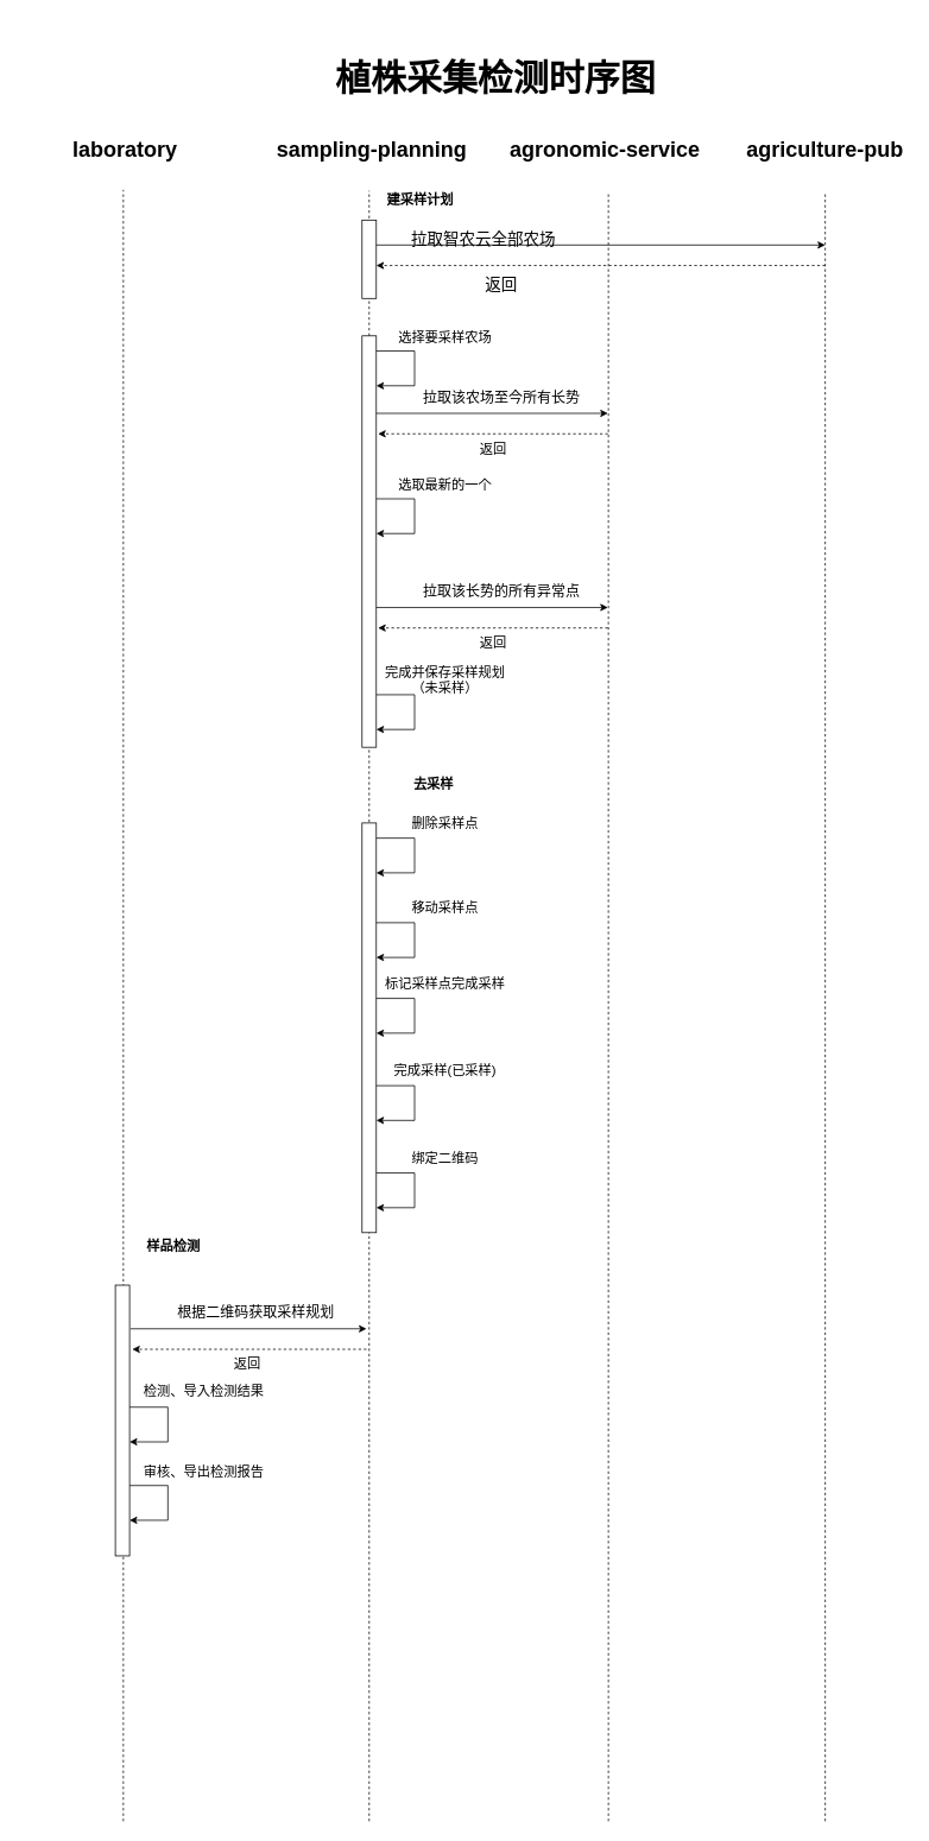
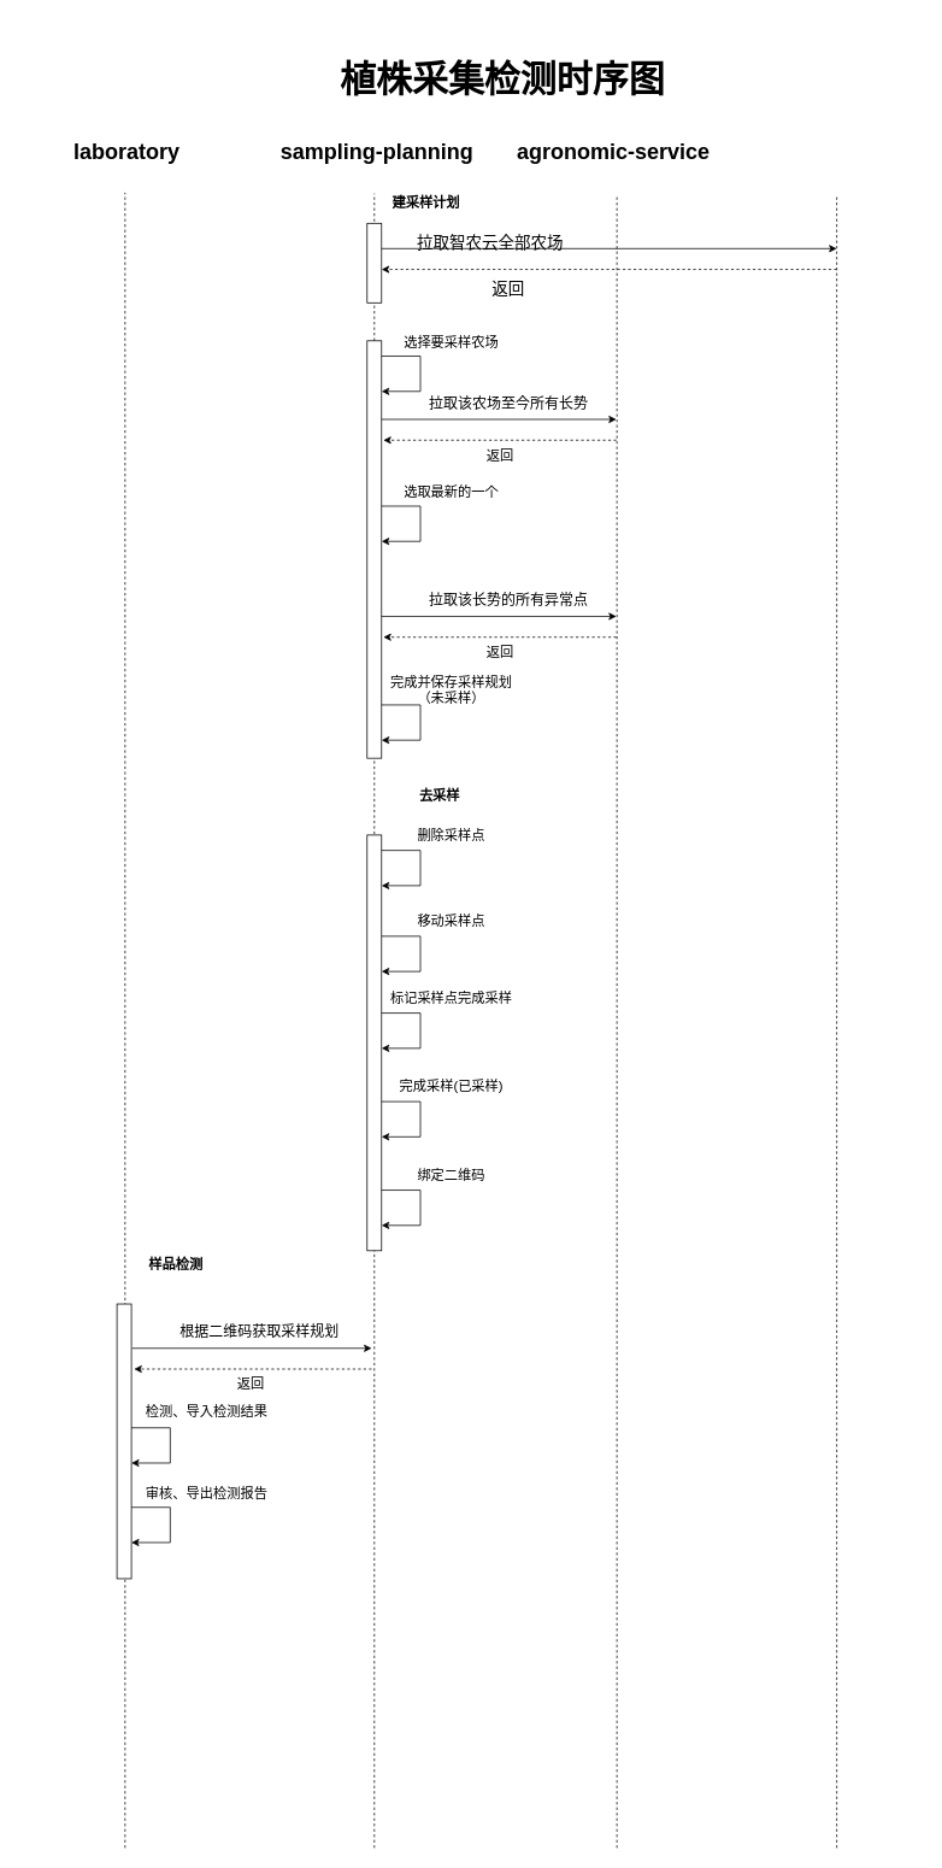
  <mxCell id="0" />
  <mxCell id="1" parent="0" />
  <mxCell id="2" value="" style="endArrow=none;dashed=1;html=1;rounded=0;" edge="1" parent="1"><mxGeometry width="50" height="50" relative="1" as="geometry"><mxPoint x="414" y="2044" as="sourcePoint" /><mxPoint x="414" y="213" as="targetPoint" /></mxGeometry></mxCell>
  <mxCell id="3" value="" style="endArrow=none;dashed=1;html=1;rounded=0;" edge="1" parent="1"><mxGeometry width="50" height="50" relative="1" as="geometry"><mxPoint x="682.58" y="2044" as="sourcePoint" /><mxPoint x="682.58" y="215" as="targetPoint" /></mxGeometry></mxCell>
  <mxCell id="4" value="&lt;font style=&quot;font-size: 24px;&quot;&gt;sampling-planning&lt;/font&gt;" style="text;html=1;align=center;verticalAlign=middle;whiteSpace=wrap;rounded=0;fontStyle=1;fontSize=29;" vertex="1" parent="1"><mxGeometry x="297" y="151" width="240" height="30" as="geometry" /></mxCell>
  <mxCell id="5" value="&lt;font style=&quot;font-size: 24px;&quot;&gt;agronomic-service&lt;/font&gt;" style="text;html=1;align=center;verticalAlign=middle;whiteSpace=wrap;rounded=0;fontStyle=1;fontSize=29;" vertex="1" parent="1"><mxGeometry x="569" y="151" width="220" height="30" as="geometry" /></mxCell>
  <mxCell id="6" value="" style="endArrow=none;dashed=1;html=1;rounded=0;" edge="1" parent="1"><mxGeometry width="50" height="50" relative="1" as="geometry"><mxPoint x="926" y="2044" as="sourcePoint" /><mxPoint x="926" y="215" as="targetPoint" /></mxGeometry></mxCell>
- <mxCell id="7" value="&lt;font style=&quot;font-size: 24px;&quot;&gt;agriculture-pub&lt;/font&gt;" style="text;html=1;align=center;verticalAlign=middle;whiteSpace=wrap;rounded=0;fontStyle=1;fontSize=29;" vertex="1" parent="1"><mxGeometry x="831" y="151" width="190" height="30" as="geometry" /></mxCell>
  <mxCell id="8" value="" style="endArrow=classic;html=1;rounded=0;" edge="1" parent="1"><mxGeometry width="50" height="50" relative="1" as="geometry"><mxPoint x="416" y="274" as="sourcePoint" /><mxPoint x="926" y="274" as="targetPoint" /></mxGeometry></mxCell>
  <mxCell id="9" value="&lt;font style=&quot;font-size: 18px;&quot;&gt;拉取智农云全部农场&lt;/font&gt;" style="text;html=1;align=center;verticalAlign=middle;whiteSpace=wrap;rounded=0;" vertex="1" parent="1"><mxGeometry x="455" y="253" width="175" height="30" as="geometry" /></mxCell>
  <mxCell id="10" value="" style="endArrow=none;dashed=1;html=1;rounded=0;" edge="1" parent="1"><mxGeometry width="50" height="50" relative="1" as="geometry"><mxPoint x="138" y="2044" as="sourcePoint" /><mxPoint x="138" y="212" as="targetPoint" /></mxGeometry></mxCell>
  <mxCell id="11" value="&lt;font style=&quot;font-size: 24px;&quot;&gt;laboratory&lt;/font&gt;" style="text;html=1;align=center;verticalAlign=middle;whiteSpace=wrap;rounded=0;fontStyle=1;fontSize=29;" vertex="1" parent="1"><mxGeometry x="20" y="151" width="240" height="30" as="geometry" /></mxCell>
  <mxCell id="12" value="" style="endArrow=classic;html=1;rounded=0;dashed=1;" edge="1" parent="1"><mxGeometry width="50" height="50" relative="1" as="geometry"><mxPoint x="926" y="297" as="sourcePoint" /><mxPoint x="422" y="297" as="targetPoint" /></mxGeometry></mxCell>
  <mxCell id="13" value="&lt;span style=&quot;font-size: 18px;&quot;&gt;返回&lt;/span&gt;" style="text;html=1;align=center;verticalAlign=middle;whiteSpace=wrap;rounded=0;" vertex="1" parent="1"><mxGeometry x="475" y="304" width="175" height="30" as="geometry" /></mxCell>
  <mxCell id="14" value="" style="rounded=0;whiteSpace=wrap;html=1;" vertex="1" parent="1"><mxGeometry x="406" y="246" width="16" height="88" as="geometry" /></mxCell>
  <mxCell id="15" value="" style="rounded=0;whiteSpace=wrap;html=1;" vertex="1" parent="1"><mxGeometry x="406" y="376" width="16" height="462" as="geometry" /></mxCell>
  <mxCell id="16" value="" style="endArrow=classic;html=1;rounded=0;" edge="1" parent="1"><mxGeometry width="50" height="50" relative="1" as="geometry"><mxPoint x="422" y="393" as="sourcePoint" /><mxPoint x="422" y="432" as="targetPoint" /><Array as="points"><mxPoint x="465" y="393" /><mxPoint x="465" y="432" /></Array></mxGeometry></mxCell>
  <mxCell id="17" value="&lt;font style=&quot;font-size: 15px;&quot;&gt;选择要采样农场&lt;/font&gt;" style="text;html=1;align=center;verticalAlign=middle;whiteSpace=wrap;rounded=0;" vertex="1" parent="1"><mxGeometry x="412" y="362" width="175" height="30" as="geometry" /></mxCell>
  <mxCell id="18" value="" style="endArrow=classic;html=1;rounded=0;" edge="1" parent="1"><mxGeometry width="50" height="50" relative="1" as="geometry"><mxPoint x="422" y="463" as="sourcePoint" /><mxPoint x="682" y="463" as="targetPoint" /></mxGeometry></mxCell>
  <mxCell id="19" value="&lt;font&gt;拉取该农场至今所有长势&lt;/font&gt;" style="text;html=1;align=center;verticalAlign=middle;whiteSpace=wrap;rounded=0;fontSize=16;" vertex="1" parent="1"><mxGeometry x="465.5" y="430" width="194" height="30" as="geometry" /></mxCell>
  <mxCell id="20" value="" style="endArrow=classic;html=1;rounded=0;dashed=1;" edge="1" parent="1"><mxGeometry width="50" height="50" relative="1" as="geometry"><mxPoint x="682" y="486" as="sourcePoint" /><mxPoint x="424" y="486" as="targetPoint" /></mxGeometry></mxCell>
  <mxCell id="21" value="&lt;span style=&quot;font-size: 15px;&quot;&gt;返回&lt;/span&gt;" style="text;html=1;align=center;verticalAlign=middle;whiteSpace=wrap;rounded=0;" vertex="1" parent="1"><mxGeometry x="465.5" y="488" width="175" height="30" as="geometry" /></mxCell>
  <mxCell id="22" value="" style="endArrow=classic;html=1;rounded=0;" edge="1" parent="1"><mxGeometry width="50" height="50" relative="1" as="geometry"><mxPoint x="422" y="559" as="sourcePoint" /><mxPoint x="422" y="598" as="targetPoint" /><Array as="points"><mxPoint x="465" y="559" /><mxPoint x="465" y="598" /></Array></mxGeometry></mxCell>
  <mxCell id="23" value="&lt;font style=&quot;font-size: 15px;&quot;&gt;选取最新的一个&lt;/font&gt;" style="text;html=1;align=center;verticalAlign=middle;whiteSpace=wrap;rounded=0;" vertex="1" parent="1"><mxGeometry x="412" y="528" width="175" height="30" as="geometry" /></mxCell>
  <mxCell id="24" value="" style="endArrow=classic;html=1;rounded=0;" edge="1" parent="1"><mxGeometry width="50" height="50" relative="1" as="geometry"><mxPoint x="422" y="681" as="sourcePoint" /><mxPoint x="682" y="681" as="targetPoint" /></mxGeometry></mxCell>
  <mxCell id="25" value="&lt;font&gt;拉取该长势的所有异常点&lt;/font&gt;" style="text;html=1;align=center;verticalAlign=middle;whiteSpace=wrap;rounded=0;fontSize=16;" vertex="1" parent="1"><mxGeometry x="465.5" y="648" width="194" height="30" as="geometry" /></mxCell>
  <mxCell id="26" value="" style="endArrow=classic;html=1;rounded=0;dashed=1;" edge="1" parent="1"><mxGeometry width="50" height="50" relative="1" as="geometry"><mxPoint x="682" y="704" as="sourcePoint" /><mxPoint x="424" y="704" as="targetPoint" /></mxGeometry></mxCell>
  <mxCell id="27" value="&lt;span style=&quot;font-size: 15px;&quot;&gt;返回&lt;/span&gt;" style="text;html=1;align=center;verticalAlign=middle;whiteSpace=wrap;rounded=0;" vertex="1" parent="1"><mxGeometry x="465.5" y="705" width="175" height="30" as="geometry" /></mxCell>
  <mxCell id="28" value="" style="endArrow=classic;html=1;rounded=0;" edge="1" parent="1"><mxGeometry width="50" height="50" relative="1" as="geometry"><mxPoint x="422" y="779" as="sourcePoint" /><mxPoint x="422" y="818" as="targetPoint" /><Array as="points"><mxPoint x="465" y="779" /><mxPoint x="465" y="818" /></Array></mxGeometry></mxCell>
  <mxCell id="29" value="&lt;font style=&quot;font-size: 15px;&quot;&gt;完成并保存采样规划&lt;/font&gt;&lt;div&gt;&lt;font style=&quot;font-size: 15px;&quot;&gt;（未采样）&lt;/font&gt;&lt;/div&gt;" style="text;html=1;align=center;verticalAlign=middle;whiteSpace=wrap;rounded=0;" vertex="1" parent="1"><mxGeometry x="412" y="747" width="175" height="30" as="geometry" /></mxCell>
  <mxCell id="30" value="" style="rounded=0;whiteSpace=wrap;html=1;" vertex="1" parent="1"><mxGeometry x="406" y="923" width="16" height="460" as="geometry" /></mxCell>
  <mxCell id="31" value="" style="endArrow=classic;html=1;rounded=0;" edge="1" parent="1"><mxGeometry width="50" height="50" relative="1" as="geometry"><mxPoint x="422" y="940" as="sourcePoint" /><mxPoint x="422" y="979" as="targetPoint" /><Array as="points"><mxPoint x="465" y="940" /><mxPoint x="465" y="979" /></Array></mxGeometry></mxCell>
  <mxCell id="32" value="&lt;span&gt;去采样&lt;/span&gt;" style="text;html=1;align=center;verticalAlign=middle;whiteSpace=wrap;rounded=0;fontStyle=1;fontSize=15;" vertex="1" parent="1"><mxGeometry x="399" y="864" width="175" height="30" as="geometry" /></mxCell>
  <mxCell id="33" value="&lt;span&gt;建采样计划&lt;/span&gt;" style="text;html=1;align=center;verticalAlign=middle;whiteSpace=wrap;rounded=0;fontStyle=1;fontSize=15;" vertex="1" parent="1"><mxGeometry x="384" y="208" width="175" height="30" as="geometry" /></mxCell>
  <mxCell id="34" value="&lt;span style=&quot;font-size: 15px;&quot;&gt;删除采样点&lt;/span&gt;" style="text;html=1;align=center;verticalAlign=middle;whiteSpace=wrap;rounded=0;" vertex="1" parent="1"><mxGeometry x="412" y="908" width="175" height="30" as="geometry" /></mxCell>
  <mxCell id="35" value="" style="endArrow=classic;html=1;rounded=0;" edge="1" parent="1"><mxGeometry width="50" height="50" relative="1" as="geometry"><mxPoint x="422" y="1035" as="sourcePoint" /><mxPoint x="422" y="1074" as="targetPoint" /><Array as="points"><mxPoint x="465" y="1035" /><mxPoint x="465" y="1074" /></Array></mxGeometry></mxCell>
  <mxCell id="36" value="&lt;span style=&quot;font-size: 15px;&quot;&gt;移动采样点&lt;/span&gt;" style="text;html=1;align=center;verticalAlign=middle;whiteSpace=wrap;rounded=0;" vertex="1" parent="1"><mxGeometry x="412" y="1003" width="175" height="30" as="geometry" /></mxCell>
  <mxCell id="37" value="" style="endArrow=classic;html=1;rounded=0;" edge="1" parent="1"><mxGeometry width="50" height="50" relative="1" as="geometry"><mxPoint x="422" y="1120" as="sourcePoint" /><mxPoint x="422" y="1159" as="targetPoint" /><Array as="points"><mxPoint x="465" y="1120" /><mxPoint x="465" y="1159" /></Array></mxGeometry></mxCell>
  <mxCell id="38" value="&lt;span style=&quot;font-size: 15px;&quot;&gt;标记采样点完成采样&lt;/span&gt;" style="text;html=1;align=center;verticalAlign=middle;whiteSpace=wrap;rounded=0;" vertex="1" parent="1"><mxGeometry x="412" y="1088" width="175" height="30" as="geometry" /></mxCell>
  <mxCell id="39" value="" style="endArrow=classic;html=1;rounded=0;" edge="1" parent="1"><mxGeometry width="50" height="50" relative="1" as="geometry"><mxPoint x="422" y="1218" as="sourcePoint" /><mxPoint x="422" y="1257" as="targetPoint" /><Array as="points"><mxPoint x="465" y="1218" /><mxPoint x="465" y="1257" /></Array></mxGeometry></mxCell>
  <mxCell id="40" value="&lt;span style=&quot;font-size: 15px;&quot;&gt;完成采样(&lt;/span&gt;&lt;span style=&quot;font-size: 15px; background-color: transparent; color: light-dark(rgb(0, 0, 0), rgb(255, 255, 255));&quot;&gt;已采样)&lt;/span&gt;" style="text;html=1;align=center;verticalAlign=middle;whiteSpace=wrap;rounded=0;" vertex="1" parent="1"><mxGeometry x="412" y="1186" width="175" height="30" as="geometry" /></mxCell>
  <mxCell id="41" value="" style="endArrow=classic;html=1;rounded=0;" edge="1" parent="1"><mxGeometry width="50" height="50" relative="1" as="geometry"><mxPoint x="422" y="1316" as="sourcePoint" /><mxPoint x="422" y="1355" as="targetPoint" /><Array as="points"><mxPoint x="465" y="1316" /><mxPoint x="465" y="1355" /></Array></mxGeometry></mxCell>
  <mxCell id="42" value="&lt;span style=&quot;font-size: 15px;&quot;&gt;绑定二维码&lt;/span&gt;" style="text;html=1;align=center;verticalAlign=middle;whiteSpace=wrap;rounded=0;" vertex="1" parent="1"><mxGeometry x="412" y="1284" width="175" height="30" as="geometry" /></mxCell>
  <mxCell id="43" value="" style="rounded=0;whiteSpace=wrap;html=1;" vertex="1" parent="1"><mxGeometry x="129" y="1442" width="16" height="304" as="geometry" /></mxCell>
  <mxCell id="44" value="&lt;span&gt;样品检测&lt;/span&gt;" style="text;html=1;align=center;verticalAlign=middle;whiteSpace=wrap;rounded=0;fontStyle=1;fontSize=15;" vertex="1" parent="1"><mxGeometry x="107" y="1383" width="175" height="30" as="geometry" /></mxCell>
  <mxCell id="45" value="" style="endArrow=classic;html=1;rounded=0;" edge="1" parent="1"><mxGeometry width="50" height="50" relative="1" as="geometry"><mxPoint x="146" y="1491" as="sourcePoint" /><mxPoint x="411" y="1491" as="targetPoint" /></mxGeometry></mxCell>
  <mxCell id="46" value="&lt;font&gt;根据二维码获取采样规划&lt;/font&gt;" style="text;html=1;align=center;verticalAlign=middle;whiteSpace=wrap;rounded=0;fontSize=16;" vertex="1" parent="1"><mxGeometry x="189.5" y="1458" width="194" height="30" as="geometry" /></mxCell>
  <mxCell id="47" value="" style="endArrow=classic;html=1;rounded=0;dashed=1;" edge="1" parent="1"><mxGeometry width="50" height="50" relative="1" as="geometry"><mxPoint x="411" y="1514" as="sourcePoint" /><mxPoint x="148" y="1514" as="targetPoint" /></mxGeometry></mxCell>
  <mxCell id="48" value="&lt;span style=&quot;font-size: 15px;&quot;&gt;返回&lt;/span&gt;" style="text;html=1;align=center;verticalAlign=middle;whiteSpace=wrap;rounded=0;" vertex="1" parent="1"><mxGeometry x="189.5" y="1515" width="175" height="30" as="geometry" /></mxCell>
  <mxCell id="49" value="" style="endArrow=classic;html=1;rounded=0;" edge="1" parent="1"><mxGeometry width="50" height="50" relative="1" as="geometry"><mxPoint x="145" y="1667" as="sourcePoint" /><mxPoint x="145" y="1706" as="targetPoint" /><Array as="points"><mxPoint x="188" y="1667" /><mxPoint x="188" y="1706" /></Array></mxGeometry></mxCell>
  <mxCell id="50" value="&lt;span style=&quot;font-size: 15px;&quot;&gt;审核、导出检测报告&lt;/span&gt;" style="text;html=1;align=center;verticalAlign=middle;whiteSpace=wrap;rounded=0;" vertex="1" parent="1"><mxGeometry x="141" y="1636" width="175" height="30" as="geometry" /></mxCell>
  <mxCell id="51" value="" style="endArrow=classic;html=1;rounded=0;" edge="1" parent="1"><mxGeometry width="50" height="50" relative="1" as="geometry"><mxPoint x="145" y="1579" as="sourcePoint" /><mxPoint x="145" y="1618" as="targetPoint" /><Array as="points"><mxPoint x="188" y="1579" /><mxPoint x="188" y="1618" /></Array></mxGeometry></mxCell>
  <mxCell id="52" value="&lt;span style=&quot;font-size: 15px;&quot;&gt;检测、&lt;/span&gt;&lt;span style=&quot;font-size: 15px;&quot;&gt;导入检测结果&lt;/span&gt;" style="text;html=1;align=center;verticalAlign=middle;whiteSpace=wrap;rounded=0;" vertex="1" parent="1"><mxGeometry x="141" y="1545" width="175" height="30" as="geometry" /></mxCell>
  <mxCell id="53" value="&lt;b&gt;&lt;font style=&quot;font-size: 40px;&quot;&gt;植株采集检测时序图&lt;/font&gt;&lt;/b&gt;" style="text;html=1;align=center;verticalAlign=middle;whiteSpace=wrap;rounded=0;" vertex="1" parent="1"><mxGeometry x="364.5" y="20" width="381.75" height="131" as="geometry" /></mxCell>
